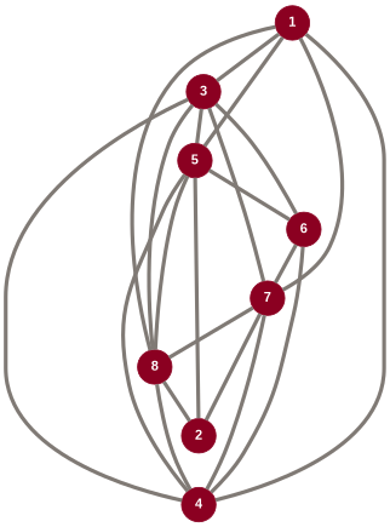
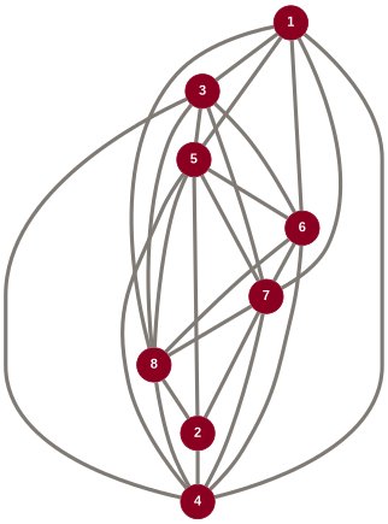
  graph {
    forcelabels=true
    node [color="#8B0021" fontcolor=white fontname="arial bold" labelfontsize=12 margin=0 shape=circle style=filled]
    edge [color="#807A75" penwidth=4]
    n1 [label=1 width=0.5]
    n2 [label=3 width=0.5]
    n3 [label=5 width=0.5]
    n4 [label=6 width=0.5]
    n5 [label=2 width=0.5]
    n6 [label=4 width=0.5]
    n7 [label=7 width=0.5]
    n8 [label=8 width=0.5]
    n1 -- n2
    n1 -- n3
+   n1 -- n4
    n2 -- n3
    n2 -- n4
    n2 -- n6
    n2 -- n8
    n3 -- n4
+   n3 -- n7
    n3 -- n8
    n4 -- n7
+   n4 -- n8
    n5 -- n3
+   n5 -- n6
    n5 -- n7
    n6 -- n1
    n6 -- n3
    n6 -- n4
    n6 -- n7
    n7 -- n1
    n7 -- n2
    n7 -- n8
    n8 -- n1
    n8 -- n5
    n8 -- n6
  }
